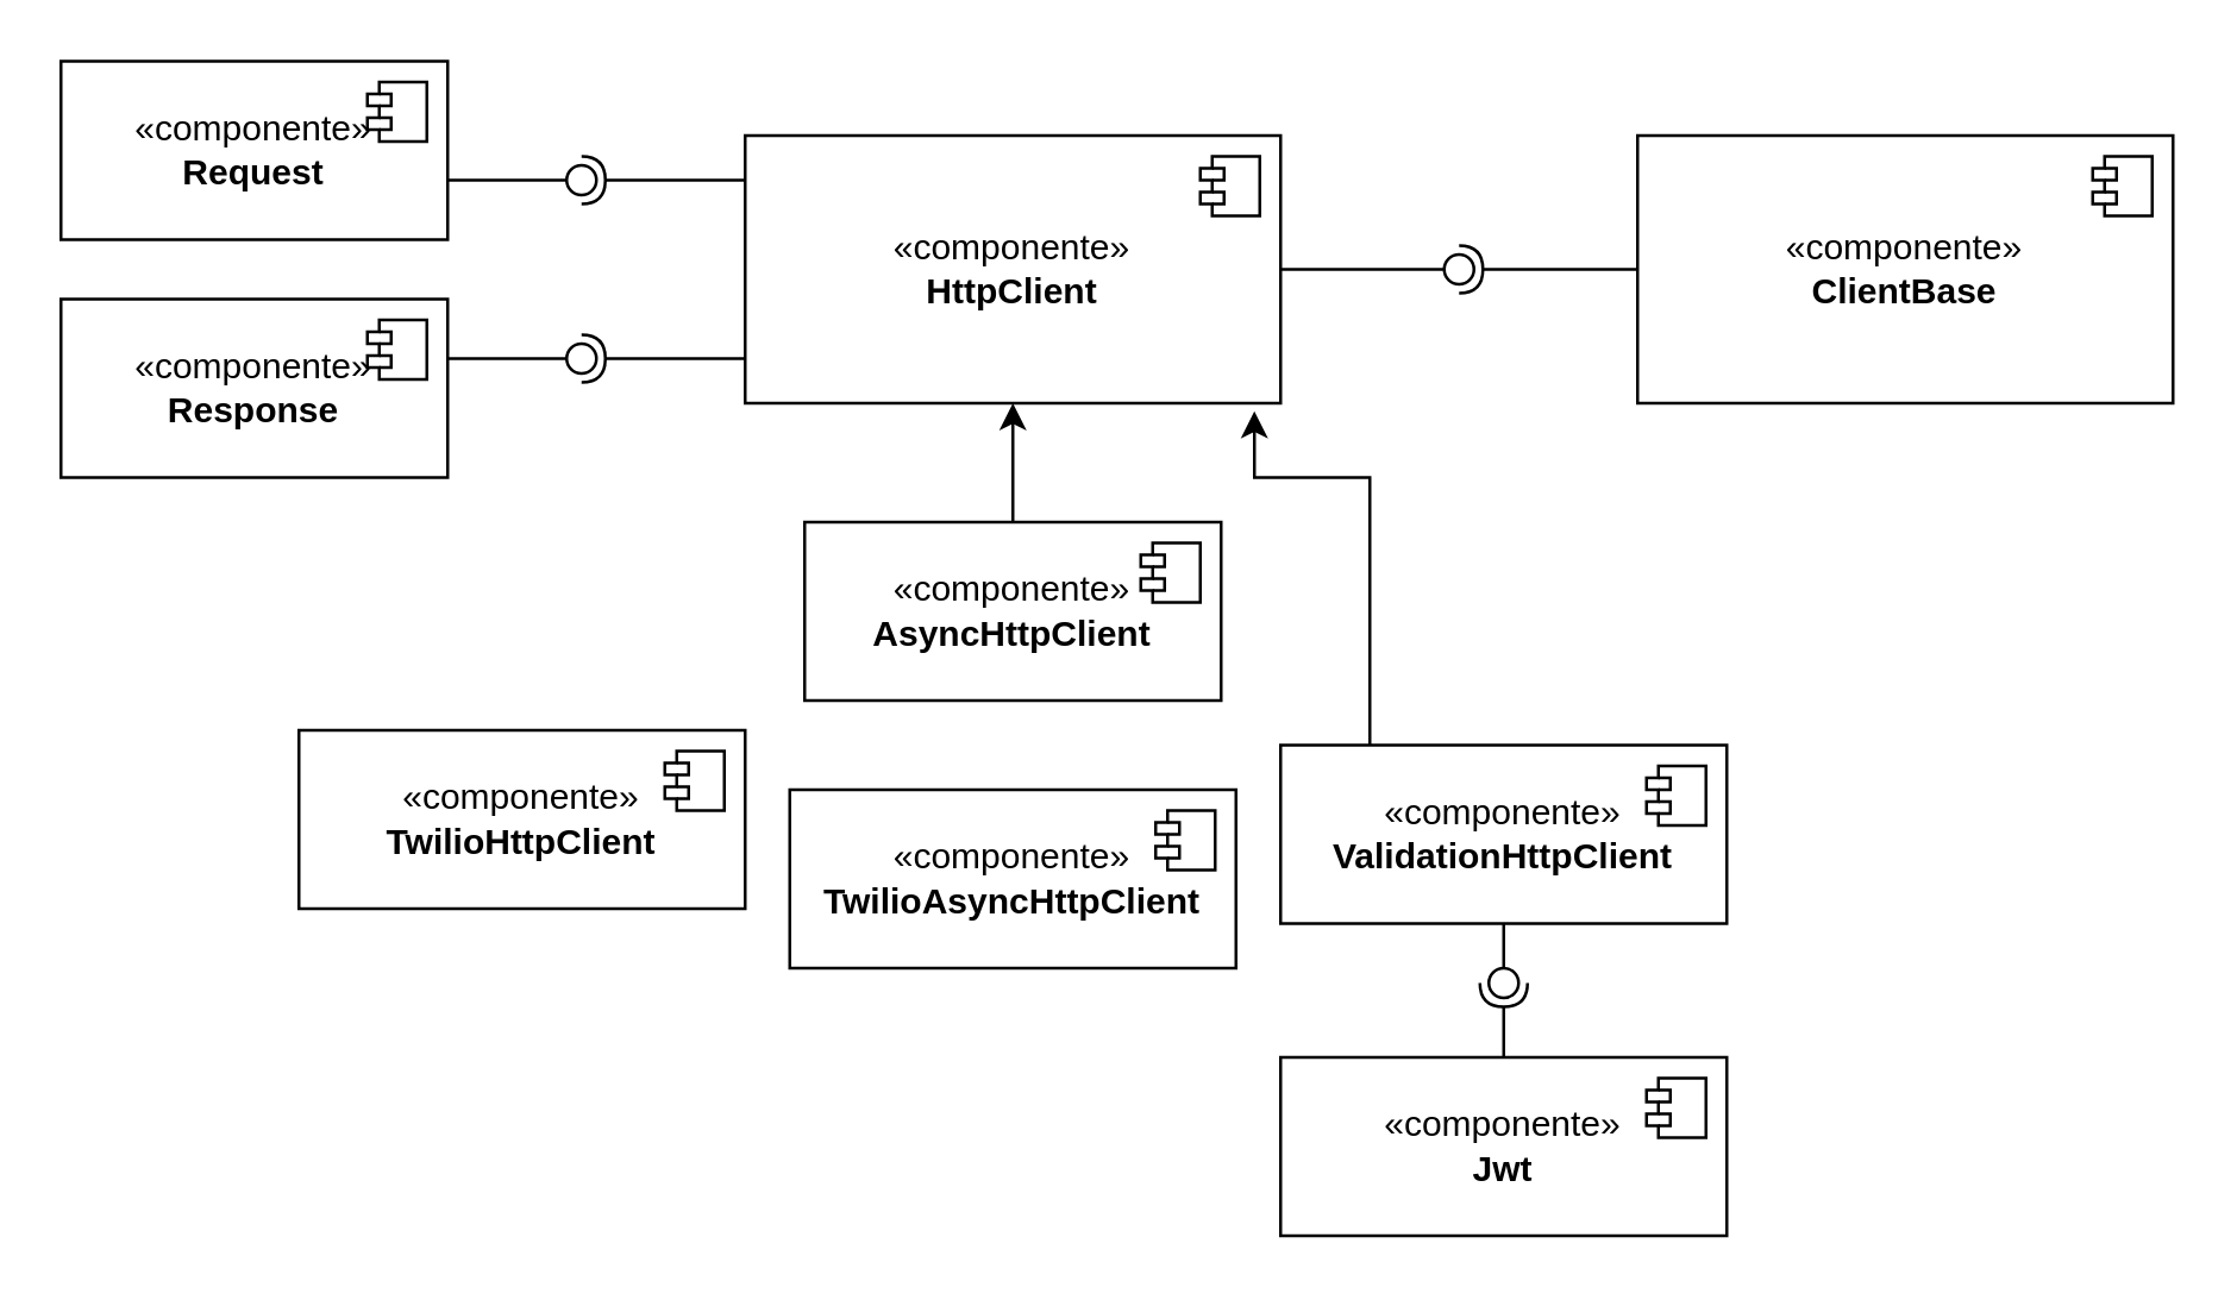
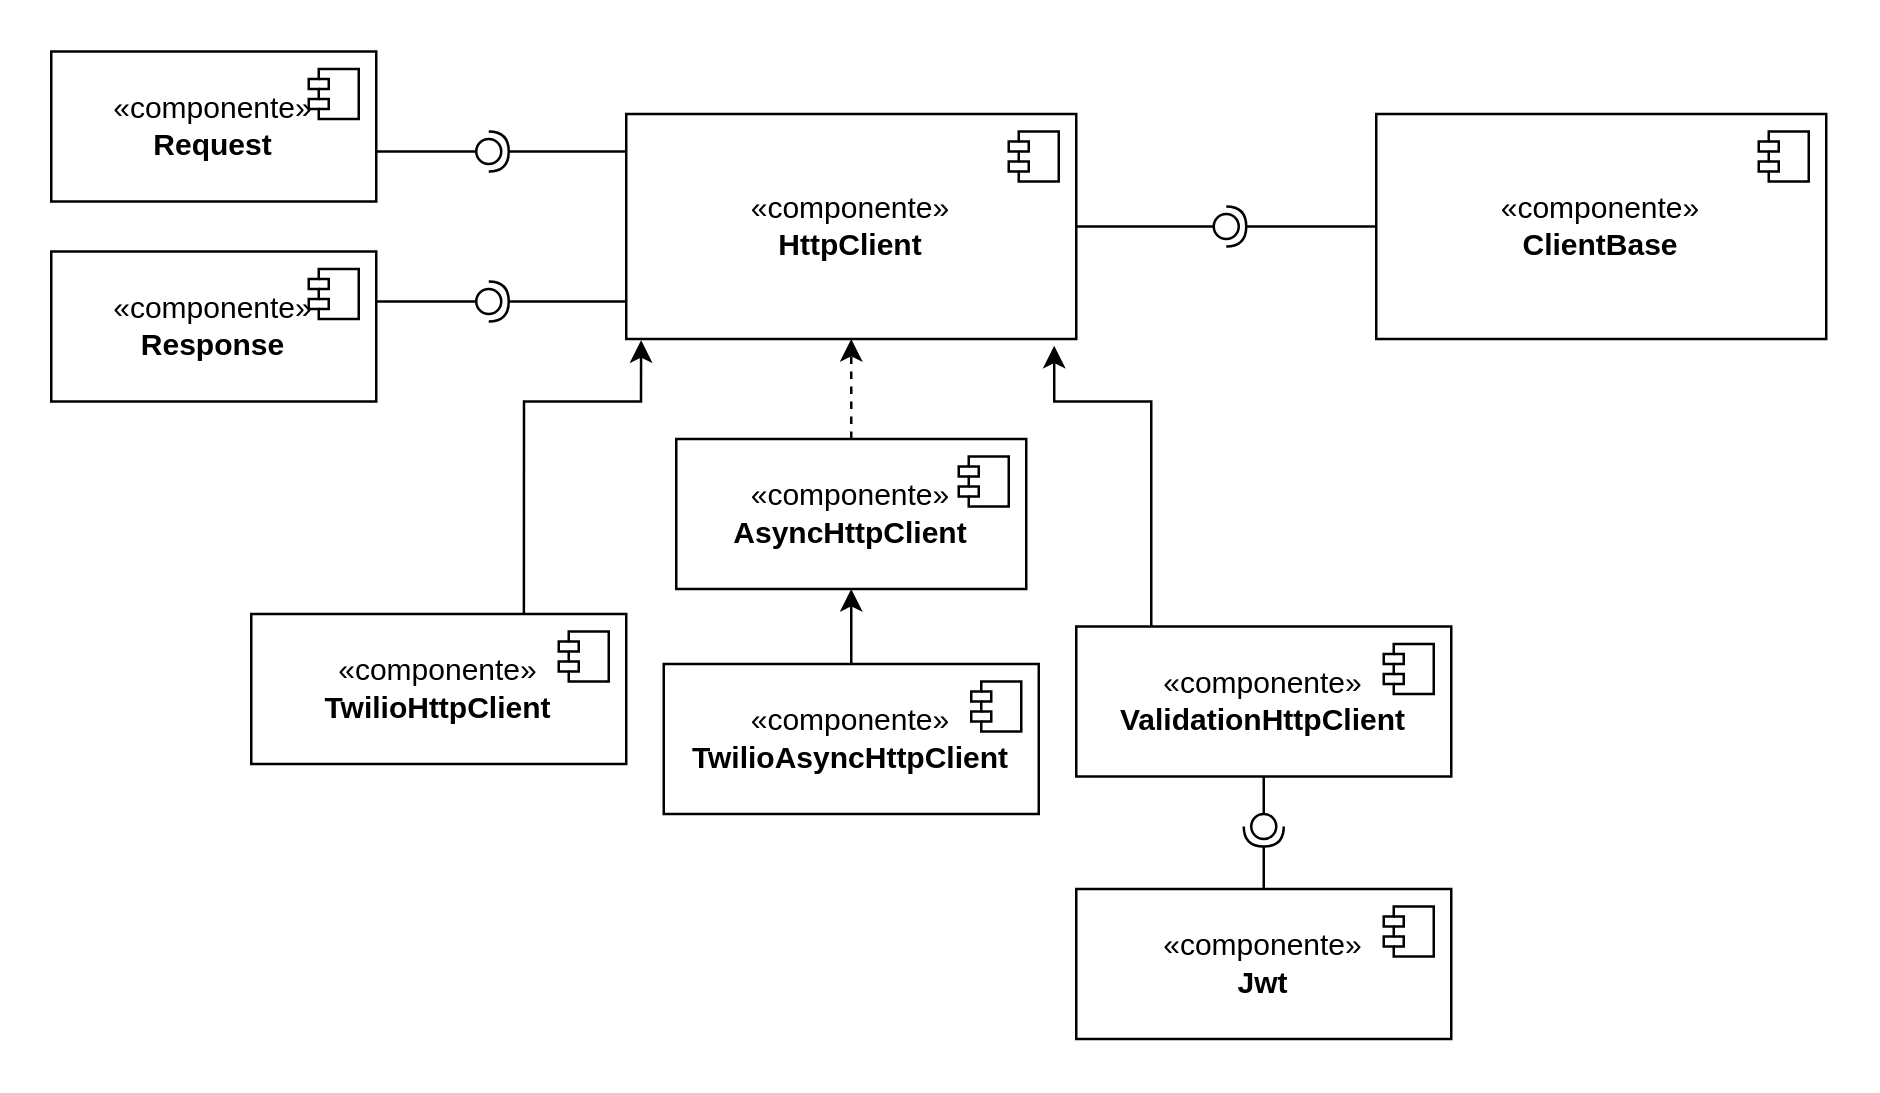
  <mxCell id="0" />
  <mxCell id="1" parent="0" />
  <mxCell id="2" value="«componente»&lt;br&gt;&lt;b&gt;HttpClient&lt;/b&gt;" style="html=1;dropTarget=0;whiteSpace=wrap;" parent="1" vertex="1"><mxGeometry x="250" y="45" width="180" height="90" as="geometry" /></mxCell>
  <mxCell id="3" value="" style="shape=module;jettyWidth=8;jettyHeight=4;" parent="2" vertex="1"><mxGeometry x="1" width="20" height="20" relative="1" as="geometry"><mxPoint x="-27" y="7" as="offset" /></mxGeometry></mxCell>
  <mxCell id="4" value="«componente»&lt;br&gt;&lt;b&gt;Response&lt;/b&gt;" style="html=1;dropTarget=0;whiteSpace=wrap;" parent="1" vertex="1"><mxGeometry x="20" y="100" width="130" height="60" as="geometry" /></mxCell>
  <mxCell id="5" value="" style="shape=module;jettyWidth=8;jettyHeight=4;" parent="4" vertex="1"><mxGeometry x="1" width="20" height="20" relative="1" as="geometry"><mxPoint x="-27" y="7" as="offset" /></mxGeometry></mxCell>
  <mxCell id="6" value="«componente»&lt;br&gt;&lt;b&gt;TwilioHttpClient&lt;/b&gt;" style="html=1;dropTarget=0;whiteSpace=wrap;" parent="1" vertex="1"><mxGeometry x="100" y="245" width="150" height="60" as="geometry" /></mxCell>
  <mxCell id="7" value="" style="shape=module;jettyWidth=8;jettyHeight=4;" parent="6" vertex="1"><mxGeometry x="1" width="20" height="20" relative="1" as="geometry"><mxPoint x="-27" y="7" as="offset" /></mxGeometry></mxCell>
  <mxCell id="8" value="«componente»&lt;br&gt;&lt;b&gt;Request&lt;/b&gt;" style="html=1;dropTarget=0;whiteSpace=wrap;" parent="1" vertex="1"><mxGeometry x="20" y="20" width="130" height="60" as="geometry" /></mxCell>
  <mxCell id="9" value="" style="shape=module;jettyWidth=8;jettyHeight=4;" parent="8" vertex="1"><mxGeometry x="1" width="20" height="20" relative="1" as="geometry"><mxPoint x="-27" y="7" as="offset" /></mxGeometry></mxCell>
  <mxCell id="10" value="" style="rounded=0;orthogonalLoop=1;jettySize=auto;html=1;endArrow=halfCircle;endFill=0;endSize=6;strokeWidth=1;sketch=0;" parent="1" target="12" edge="1"><mxGeometry relative="1" as="geometry"><mxPoint x="250" y="60" as="sourcePoint" /></mxGeometry></mxCell>
  <mxCell id="11" value="" style="rounded=0;orthogonalLoop=1;jettySize=auto;html=1;endArrow=oval;endFill=0;sketch=0;sourcePerimeterSpacing=0;targetPerimeterSpacing=0;endSize=10;" parent="1" target="12" edge="1"><mxGeometry relative="1" as="geometry"><mxPoint x="150" y="60" as="sourcePoint" /></mxGeometry></mxCell>
  <mxCell id="12" value="" style="ellipse;whiteSpace=wrap;html=1;align=center;aspect=fixed;fillColor=none;strokeColor=none;resizable=0;perimeter=centerPerimeter;rotatable=0;allowArrows=0;points=[];outlineConnect=1;" parent="1" vertex="1"><mxGeometry x="190" y="55" width="10" height="10" as="geometry" /></mxCell>
  <mxCell id="13" value="" style="rounded=0;orthogonalLoop=1;jettySize=auto;html=1;endArrow=halfCircle;endFill=0;endSize=6;strokeWidth=1;sketch=0;" parent="1" edge="1"><mxGeometry relative="1" as="geometry"><mxPoint x="250" y="120" as="sourcePoint" /><mxPoint x="195" y="120" as="targetPoint" /></mxGeometry></mxCell>
  <mxCell id="14" value="" style="rounded=0;orthogonalLoop=1;jettySize=auto;html=1;endArrow=oval;endFill=0;sketch=0;sourcePerimeterSpacing=0;targetPerimeterSpacing=0;endSize=10;" parent="1" edge="1"><mxGeometry relative="1" as="geometry"><mxPoint x="150" y="120" as="sourcePoint" /><mxPoint x="195" y="120" as="targetPoint" /></mxGeometry></mxCell>
  <mxCell id="15" value="" style="ellipse;whiteSpace=wrap;html=1;align=center;aspect=fixed;fillColor=none;strokeColor=none;resizable=0;perimeter=centerPerimeter;rotatable=0;allowArrows=0;points=[];outlineConnect=1;" parent="1" vertex="1"><mxGeometry x="190" y="115" width="10" height="10" as="geometry" /></mxCell>
+ <mxCell id="16" style="edgeStyle=orthogonalEdgeStyle;rounded=0;orthogonalLoop=1;jettySize=auto;html=1;exitX=0.5;exitY=0;exitDx=0;exitDy=0;entryX=0.5;entryY=1;entryDx=0;entryDy=0;" parent="1" source="17" target="22" edge="1"><mxGeometry relative="1" as="geometry" /></mxCell>
  <mxCell id="17" value="«componente»&lt;br&gt;&lt;b&gt;TwilioAsyncHttpClient&lt;/b&gt;" style="html=1;dropTarget=0;whiteSpace=wrap;" parent="1" vertex="1"><mxGeometry x="265" y="265" width="150" height="60" as="geometry" /></mxCell>
  <mxCell id="18" value="" style="shape=module;jettyWidth=8;jettyHeight=4;" parent="17" vertex="1"><mxGeometry x="1" width="20" height="20" relative="1" as="geometry"><mxPoint x="-27" y="7" as="offset" /></mxGeometry></mxCell>
  <mxCell id="19" value="«componente»&lt;br&gt;&lt;b&gt;ValidationHttpClient&lt;/b&gt;" style="html=1;dropTarget=0;whiteSpace=wrap;" parent="1" vertex="1"><mxGeometry x="430" y="250" width="150" height="60" as="geometry" /></mxCell>
  <mxCell id="20" value="" style="shape=module;jettyWidth=8;jettyHeight=4;" parent="19" vertex="1"><mxGeometry x="1" width="20" height="20" relative="1" as="geometry"><mxPoint x="-27" y="7" as="offset" /></mxGeometry></mxCell>
- <mxCell id="21" style="edgeStyle=orthogonalEdgeStyle;rounded=0;orthogonalLoop=1;jettySize=auto;html=1;entryX=0.5;entryY=1;entryDx=0;entryDy=0;" parent="1" source="22" target="2" edge="1"><mxGeometry relative="1" as="geometry" /></mxCell>
+ <mxCell id="21" style="edgeStyle=orthogonalEdgeStyle;rounded=0;orthogonalLoop=1;jettySize=auto;html=1;entryX=0.5;entryY=1;entryDx=0;entryDy=0;dashed=1;" parent="1" source="22" target="2" edge="1"><mxGeometry relative="1" as="geometry" /></mxCell>
  <mxCell id="22" value="«componente»&lt;br&gt;&lt;b&gt;AsyncHttpClient&lt;/b&gt;" style="html=1;dropTarget=0;whiteSpace=wrap;" parent="1" vertex="1"><mxGeometry x="270" y="175" width="140" height="60" as="geometry" /></mxCell>
  <mxCell id="23" value="" style="shape=module;jettyWidth=8;jettyHeight=4;" parent="22" vertex="1"><mxGeometry x="1" width="20" height="20" relative="1" as="geometry"><mxPoint x="-27" y="7" as="offset" /></mxGeometry></mxCell>
+ <mxCell id="24" style="edgeStyle=orthogonalEdgeStyle;rounded=0;orthogonalLoop=1;jettySize=auto;html=1;entryX=0.033;entryY=1.005;entryDx=0;entryDy=0;entryPerimeter=0;exitX=0.727;exitY=0.006;exitDx=0;exitDy=0;exitPerimeter=0;" parent="1" source="6" target="2" edge="1"><mxGeometry relative="1" as="geometry"><mxPoint x="220" y="220" as="sourcePoint" /><Array as="points"><mxPoint x="209" y="160" /><mxPoint x="256" y="160" /></Array></mxGeometry></mxCell>
  <mxCell id="25" style="edgeStyle=orthogonalEdgeStyle;rounded=0;orthogonalLoop=1;jettySize=auto;html=1;entryX=0.951;entryY=1.03;entryDx=0;entryDy=0;entryPerimeter=0;" parent="1" target="2" edge="1"><mxGeometry relative="1" as="geometry"><mxPoint x="460" y="250" as="sourcePoint" /><Array as="points"><mxPoint x="460" y="160" /><mxPoint x="421" y="160" /></Array></mxGeometry></mxCell>
  <mxCell id="26" value="" style="rounded=0;orthogonalLoop=1;jettySize=auto;html=1;endArrow=halfCircle;endFill=0;endSize=6;strokeWidth=1;sketch=0;exitX=0.5;exitY=0;exitDx=0;exitDy=0;" parent="1" source="29" target="28" edge="1"><mxGeometry relative="1" as="geometry"><mxPoint x="560" y="400" as="sourcePoint" /></mxGeometry></mxCell>
  <mxCell id="27" value="" style="rounded=0;orthogonalLoop=1;jettySize=auto;html=1;endArrow=oval;endFill=0;sketch=0;sourcePerimeterSpacing=0;targetPerimeterSpacing=0;endSize=10;exitX=0.5;exitY=1;exitDx=0;exitDy=0;" parent="1" source="19" target="28" edge="1"><mxGeometry relative="1" as="geometry"><mxPoint x="520" y="400" as="sourcePoint" /></mxGeometry></mxCell>
  <mxCell id="28" value="" style="ellipse;whiteSpace=wrap;html=1;align=center;aspect=fixed;fillColor=none;strokeColor=none;resizable=0;perimeter=centerPerimeter;rotatable=0;allowArrows=0;points=[];outlineConnect=1;" parent="1" vertex="1"><mxGeometry x="500" y="325" width="10" height="10" as="geometry" /></mxCell>
  <mxCell id="29" value="«componente»&lt;br&gt;&lt;b&gt;Jwt&lt;/b&gt;" style="html=1;dropTarget=0;whiteSpace=wrap;" parent="1" vertex="1"><mxGeometry x="430" y="355" width="150" height="60" as="geometry" /></mxCell>
  <mxCell id="30" value="" style="shape=module;jettyWidth=8;jettyHeight=4;" parent="29" vertex="1"><mxGeometry x="1" width="20" height="20" relative="1" as="geometry"><mxPoint x="-27" y="7" as="offset" /></mxGeometry></mxCell>
  <mxCell id="31" value="«componente»&lt;br&gt;&lt;b&gt;ClientBase&lt;/b&gt;" style="html=1;dropTarget=0;whiteSpace=wrap;" parent="1" vertex="1"><mxGeometry x="550" y="45" width="180" height="90" as="geometry" /></mxCell>
  <mxCell id="32" value="" style="shape=module;jettyWidth=8;jettyHeight=4;" parent="31" vertex="1"><mxGeometry x="1" width="20" height="20" relative="1" as="geometry"><mxPoint x="-27" y="7" as="offset" /></mxGeometry></mxCell>
  <mxCell id="33" value="" style="rounded=0;orthogonalLoop=1;jettySize=auto;html=1;endArrow=halfCircle;endFill=0;endSize=6;strokeWidth=1;sketch=0;exitX=0;exitY=0.5;exitDx=0;exitDy=0;" parent="1" source="31" target="35" edge="1"><mxGeometry relative="1" as="geometry"><mxPoint x="510" y="90" as="sourcePoint" /></mxGeometry></mxCell>
  <mxCell id="34" value="" style="rounded=0;orthogonalLoop=1;jettySize=auto;html=1;endArrow=oval;endFill=0;sketch=0;sourcePerimeterSpacing=0;targetPerimeterSpacing=0;endSize=10;exitX=1;exitY=0.5;exitDx=0;exitDy=0;" parent="1" source="2" target="35" edge="1"><mxGeometry relative="1" as="geometry"><mxPoint x="440" y="95" as="sourcePoint" /></mxGeometry></mxCell>
  <mxCell id="35" value="" style="ellipse;whiteSpace=wrap;html=1;align=center;aspect=fixed;fillColor=none;strokeColor=none;resizable=0;perimeter=centerPerimeter;rotatable=0;allowArrows=0;points=[];outlineConnect=1;" parent="1" vertex="1"><mxGeometry x="485" y="85" width="10" height="10" as="geometry" /></mxCell>
